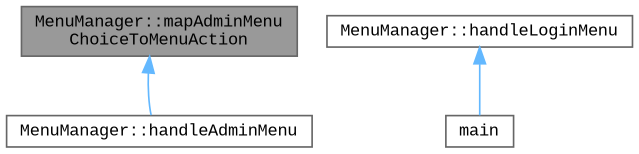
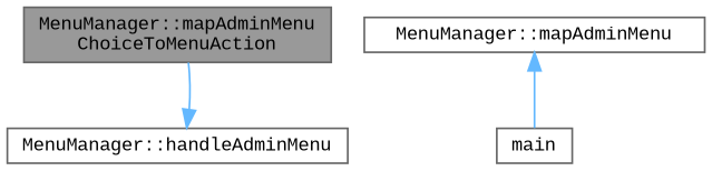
  digraph {
    fontname="Liberation Mono"
    rankdir=TB
    node [color=grey40 fillcolor=white fontname="Liberation Mono" fontsize=10 shape=box style=filled]
    edge [color=steelblue1 dir=back fontname="Liberation Mono" fontsize=10 labelfontname=Helvetica labelfontsize=10 style=solid]
    n1 [color=gray40 fillcolor=grey60 fontcolor=black height=0.2 label="MenuManager::mapAdminMenu\lChoiceToMenuAction" width=0.4]
    n2 [height=0.2 label="MenuManager::handleAdminMenu" width=0.4]
-   n3 [height=0.2 label="MenuManager::handleLoginMenu" width=0.4]
+   n3 [height=0.2 label="MenuManager::mapAdminMenu" width=0.4]
    n4 [height=0.2 label=main width=0.4]
-   n1 -> n2
+   n2 -> n1
    n3 -> n4
  }
